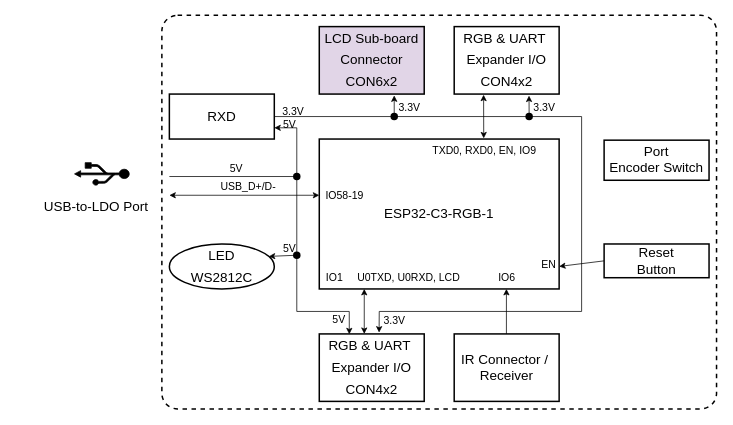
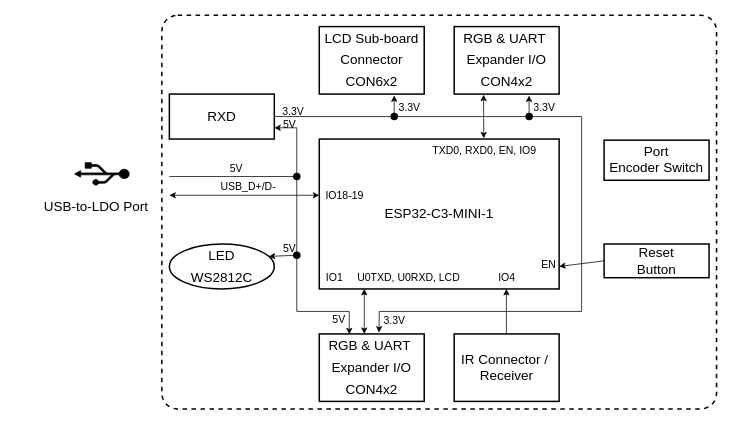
  <mxCell id="0" />
  <mxCell id="1" parent="0" />
  <mxCell id="2" value="" style="rounded=1;whiteSpace=wrap;html=1;shadow=0;labelBackgroundColor=#FFFFFF;labelBorderColor=default;sketch=0;fontSize=23;fontColor=#000000;strokeColor=#000000;strokeWidth=2;fillColor=none;dashed=1;arcSize=4;" parent="1" vertex="1"><mxGeometry x="215" y="20" width="740" height="525" as="geometry" /></mxCell>
- <mxCell id="3" value="&lt;font style=&quot;font-size: 18px&quot;&gt;ESP32-C3-RGB-1&lt;/font&gt;" style="rounded=0;whiteSpace=wrap;html=1;fontColor=#000000;fillColor=#FFFFFF;strokeColor=#000000;strokeWidth=2;" parent="1" vertex="1"><mxGeometry x="425" y="185" width="320" height="200" as="geometry" /></mxCell>
+ <mxCell id="3" value="&lt;font style=&quot;font-size: 18px&quot;&gt;ESP32-C3-MINI-1&lt;/font&gt;" style="rounded=0;whiteSpace=wrap;html=1;fontColor=#000000;fillColor=#FFFFFF;strokeColor=#000000;strokeWidth=2;" parent="1" vertex="1"><mxGeometry x="425" y="185" width="320" height="200" as="geometry" /></mxCell>
  <mxCell id="4" value="" style="shape=mxgraph.signs.tech.usb;html=1;pointerEvents=1;verticalLabelPosition=middle;verticalAlign=middle;align=right;labelBackgroundColor=none;fontSize=18;rotation=-90;labelPosition=left;fontColor=#000000;strokeColor=#000000;fillColor=#000000;" parent="1" vertex="1"><mxGeometry x="120" y="195" width="30" height="73" as="geometry" /></mxCell>
  <mxCell id="5" value="&lt;font style=&quot;font-size: 18px&quot;&gt;USB-to-LDO Port&lt;/font&gt;" style="text;html=1;strokeColor=none;fillColor=none;align=center;verticalAlign=middle;whiteSpace=wrap;rounded=0;shadow=0;dashed=1;labelBackgroundColor=none;labelBorderColor=none;sketch=0;fontSize=23;fontColor=#000000;" parent="1" vertex="1"><mxGeometry x="20" y="258" width="215" height="30" as="geometry" /></mxCell>
  <mxCell id="6" value="&lt;font style=&quot;font-size: 18px ; line-height: 1.6&quot;&gt;LED&lt;br&gt;WS2812C&lt;br&gt;&lt;/font&gt;" style="ellipse;whiteSpace=wrap;html=1;fontColor=#000000;fillColor=#FFFFFF;strokeColor=#000000;strokeWidth=2;" parent="1" vertex="1"><mxGeometry x="225" y="325" width="140" height="60" as="geometry" /></mxCell>
  <mxCell id="7" value="&lt;font style=&quot;font-size: 18px&quot;&gt;Reset&lt;br&gt;Button&lt;br&gt;&lt;/font&gt;" style="rounded=0;whiteSpace=wrap;html=1;fontColor=#000000;fillColor=#FFFFFF;strokeColor=#000000;strokeWidth=2;" parent="1" vertex="1"><mxGeometry x="805" y="325" width="140" height="45" as="geometry" /></mxCell>
- <mxCell id="8" value="&lt;font style=&quot;font-size: 18px ; line-height: 1.6&quot;&gt;LCD Sub-board Connector&lt;br&gt;CON6x2&lt;br&gt;&lt;/font&gt;" style="rounded=0;whiteSpace=wrap;html=1;fontColor=#000000;fillColor=#e1d5e7;strokeColor=#000000;strokeWidth=2;" parent="1" vertex="1"><mxGeometry x="425" y="35" width="140" height="90" as="geometry" /></mxCell>
+ <mxCell id="8" value="&lt;font style=&quot;font-size: 18px ; line-height: 1.6&quot;&gt;LCD Sub-board Connector&lt;br&gt;CON6x2&lt;br&gt;&lt;/font&gt;" style="rounded=0;whiteSpace=wrap;html=1;fontColor=#000000;fillColor=#FFFFFF;strokeColor=#000000;strokeWidth=2;" parent="1" vertex="1"><mxGeometry x="425" y="35" width="140" height="90" as="geometry" /></mxCell>
  <mxCell id="9" value="&lt;font style=&quot;font-size: 18px ; line-height: 1.6&quot;&gt;RXD&lt;br&gt;&lt;/font&gt;" style="rounded=0;whiteSpace=wrap;html=1;fontColor=#000000;fillColor=#FFFFFF;strokeColor=#000000;strokeWidth=2;" parent="1" vertex="1"><mxGeometry x="225" y="125" width="140" height="60" as="geometry" /></mxCell>
  <mxCell id="10" value="&lt;font style=&quot;font-size: 18px ; line-height: 1.6&quot;&gt;RGB &amp;amp; UART&amp;nbsp;&lt;br&gt;Expander I/O&lt;br&gt;CON4x2&lt;br&gt;&lt;/font&gt;" style="rounded=0;whiteSpace=wrap;html=1;fontColor=#000000;fillColor=#FFFFFF;strokeColor=#000000;strokeWidth=2;" parent="1" vertex="1"><mxGeometry x="605" y="35" width="140" height="90" as="geometry" /></mxCell>
  <mxCell id="11" value="" style="endArrow=classic;html=1;fontSize=18;fontColor=#000000;strokeColor=#000000;entryX=0;entryY=0.125;entryDx=0;entryDy=0;entryPerimeter=0;startArrow=classic;startFill=1;" parent="1" edge="1"><mxGeometry width="50" height="50" relative="1" as="geometry"><mxPoint x="225" y="260" as="sourcePoint" /><mxPoint x="425" y="260" as="targetPoint" /></mxGeometry></mxCell>
  <mxCell id="12" value="&lt;span style=&quot;color: rgb(0 , 0 , 0) ; font-size: 14px&quot;&gt;USB_D+/D-&lt;/span&gt;" style="edgeLabel;html=1;align=center;verticalAlign=middle;resizable=0;points=[];labelBackgroundColor=none;" parent="11" vertex="1" connectable="0"><mxGeometry x="0.09" y="1" relative="1" as="geometry"><mxPoint x="-5" y="-11" as="offset" /></mxGeometry></mxCell>
  <mxCell id="13" value="" style="endArrow=none;html=1;fontSize=18;fontColor=#000000;strokeColor=#000000;startArrow=none;startFill=0;endFill=0;" parent="1" edge="1"><mxGeometry width="50" height="50" relative="1" as="geometry"><mxPoint x="225" y="235" as="sourcePoint" /><mxPoint x="395" y="235" as="targetPoint" /></mxGeometry></mxCell>
  <mxCell id="14" value="&lt;span style=&quot;color: rgb(0 , 0 , 0) ; font-size: 14px&quot;&gt;5V&lt;/span&gt;" style="edgeLabel;html=1;align=center;verticalAlign=middle;resizable=0;points=[];labelBackgroundColor=none;" parent="13" vertex="1" connectable="0"><mxGeometry x="0.09" y="1" relative="1" as="geometry"><mxPoint x="-5" y="-11" as="offset" /></mxGeometry></mxCell>
  <mxCell id="15" value="" style="endArrow=none;html=1;strokeColor=#000000;exitX=1;exitY=0.5;exitDx=0;exitDy=0;" parent="1" source="9" edge="1"><mxGeometry width="50" height="50" relative="1" as="geometry"><mxPoint x="375" y="155" as="sourcePoint" /><mxPoint x="705" y="155" as="targetPoint" /></mxGeometry></mxCell>
  <mxCell id="16" value="" style="endArrow=classic;html=1;strokeColor=#000000;entryX=0.713;entryY=1.022;entryDx=0;entryDy=0;entryPerimeter=0;" parent="1" target="10" edge="1"><mxGeometry width="50" height="50" relative="1" as="geometry"><mxPoint x="705" y="155" as="sourcePoint" /><mxPoint x="660" y="145" as="targetPoint" /></mxGeometry></mxCell>
  <mxCell id="17" value="" style="endArrow=classic;html=1;strokeColor=#000000;entryX=0.714;entryY=1.02;entryDx=0;entryDy=0;entryPerimeter=0;" parent="1" target="8" edge="1"><mxGeometry width="50" height="50" relative="1" as="geometry"><mxPoint x="525" y="155" as="sourcePoint" /><mxPoint x="525" y="130" as="targetPoint" /></mxGeometry></mxCell>
  <mxCell id="18" value="" style="endArrow=classic;html=1;strokeColor=#000000;entryX=1;entryY=0.75;entryDx=0;entryDy=0;rounded=0;" parent="1" target="9" edge="1"><mxGeometry width="50" height="50" relative="1" as="geometry"><mxPoint x="395" y="235" as="sourcePoint" /><mxPoint x="395" y="185" as="targetPoint" /><Array as="points"><mxPoint x="395" y="170" /></Array></mxGeometry></mxCell>
  <mxCell id="19" value="" style="endArrow=classic;html=1;rounded=0;strokeColor=#000000;entryX=1;entryY=0.25;entryDx=0;entryDy=0;" parent="1" target="6" edge="1"><mxGeometry width="50" height="50" relative="1" as="geometry"><mxPoint x="395" y="235" as="sourcePoint" /><mxPoint x="395" y="255" as="targetPoint" /><Array as="points"><mxPoint x="395" y="340" /></Array></mxGeometry></mxCell>
  <mxCell id="20" value="" style="endArrow=classic;html=1;fontSize=18;fontColor=#000000;strokeColor=#000000;entryX=0;entryY=0.125;entryDx=0;entryDy=0;entryPerimeter=0;startArrow=classic;startFill=1;exitX=0.188;exitY=-0.009;exitDx=0;exitDy=0;exitPerimeter=0;" parent="1" edge="1"><mxGeometry width="50" height="50" relative="1" as="geometry"><mxPoint x="644.39" y="184.1" as="sourcePoint" /><mxPoint x="644.23" y="125.9" as="targetPoint" /></mxGeometry></mxCell>
  <mxCell id="21" value="&lt;span style=&quot;color: rgb(0 , 0 , 0) ; font-size: 14px&quot;&gt;TXD0, RXD0, EN, IO9&lt;br&gt;&lt;/span&gt;" style="edgeLabel;html=1;align=center;verticalAlign=middle;resizable=0;points=[];labelBackgroundColor=none;" parent="20" vertex="1" connectable="0"><mxGeometry x="0.09" y="1" relative="1" as="geometry"><mxPoint x="1" y="48" as="offset" /></mxGeometry></mxCell>
  <mxCell id="22" value="" style="endArrow=classic;html=1;rounded=0;fontSize=14;fontColor=#000000;strokeColor=#000000;exitX=0;exitY=0.5;exitDx=0;exitDy=0;entryX=1.003;entryY=0.151;entryDx=0;entryDy=0;entryPerimeter=0;" parent="1" source="7" edge="1"><mxGeometry width="50" height="50" relative="1" as="geometry"><mxPoint x="804.04" y="354.79" as="sourcePoint" /><mxPoint x="745" y="354.99" as="targetPoint" /></mxGeometry></mxCell>
  <mxCell id="23" value="EN" style="edgeLabel;html=1;align=center;verticalAlign=middle;resizable=0;points=[];fontSize=14;fontColor=#000000;labelBackgroundColor=none;" parent="22" vertex="1" connectable="0"><mxGeometry x="0.443" y="-2" relative="1" as="geometry"><mxPoint x="-31" y="2" as="offset" /></mxGeometry></mxCell>
  <mxCell id="24" value="" style="endArrow=classic;html=1;rounded=0;fontSize=14;fontColor=#000000;strokeColor=#000000;entryX=0.286;entryY=0.005;entryDx=0;entryDy=0;entryPerimeter=0;" parent="1" edge="1"><mxGeometry width="50" height="50" relative="1" as="geometry"><mxPoint x="395" y="340" as="sourcePoint" /><mxPoint x="465.04" y="445.45" as="targetPoint" /><Array as="points"><mxPoint x="395" y="415" /><mxPoint x="465" y="415" /></Array></mxGeometry></mxCell>
  <mxCell id="25" value="" style="endArrow=classic;startArrow=classic;html=1;rounded=0;fontSize=14;fontColor=#000000;strokeColor=#000000;" parent="1" edge="1"><mxGeometry width="50" height="50" relative="1" as="geometry"><mxPoint x="485" y="445" as="sourcePoint" /><mxPoint x="485" y="385" as="targetPoint" /></mxGeometry></mxCell>
  <mxCell id="26" value="" style="endArrow=classic;html=1;rounded=0;fontSize=14;fontColor=#000000;strokeColor=#000000;entryX=0.57;entryY=-0.02;entryDx=0;entryDy=0;entryPerimeter=0;" parent="1" edge="1"><mxGeometry width="50" height="50" relative="1" as="geometry"><mxPoint x="705" y="155" as="sourcePoint" /><mxPoint x="504.8" y="443.2" as="targetPoint" /><Array as="points"><mxPoint x="775" y="155" /><mxPoint x="775" y="415" /><mxPoint x="505" y="415" /></Array></mxGeometry></mxCell>
  <mxCell id="27" value="" style="endArrow=classic;startArrow=none;html=1;rounded=0;fontSize=14;fontColor=#000000;strokeColor=#000000;startFill=0;" parent="1" edge="1"><mxGeometry width="50" height="50" relative="1" as="geometry"><mxPoint x="674.66" y="445" as="sourcePoint" /><mxPoint x="674.66" y="385" as="targetPoint" /></mxGeometry></mxCell>
  <mxCell id="28" value="&lt;span style=&quot;color: rgb(0 , 0 , 0) ; font-size: 14px&quot;&gt;5V&lt;/span&gt;" style="edgeLabel;html=1;align=center;verticalAlign=middle;resizable=0;points=[];labelBackgroundColor=none;" parent="1" vertex="1" connectable="0"><mxGeometry x="450" y="420" as="geometry"><mxPoint y="5" as="offset" /></mxGeometry></mxCell>
  <mxCell id="29" value="&lt;span style=&quot;color: rgb(0 , 0 , 0) ; font-size: 14px&quot;&gt;3.3V&lt;/span&gt;" style="edgeLabel;html=1;align=center;verticalAlign=middle;resizable=0;points=[];labelBackgroundColor=none;" parent="1" vertex="1" connectable="0"><mxGeometry x="550" y="140" as="geometry"><mxPoint x="-6" y="2" as="offset" /></mxGeometry></mxCell>
  <mxCell id="30" value="&lt;span style=&quot;color: rgb(0 , 0 , 0) ; font-size: 14px&quot;&gt;3.3V&lt;/span&gt;" style="edgeLabel;html=1;align=center;verticalAlign=middle;resizable=0;points=[];labelBackgroundColor=none;" parent="1" vertex="1" connectable="0"><mxGeometry x="730" y="140" as="geometry"><mxPoint x="-6" y="2" as="offset" /></mxGeometry></mxCell>
  <mxCell id="31" value="&lt;span style=&quot;color: rgb(0 , 0 , 0) ; font-size: 14px&quot;&gt;3.3V&lt;/span&gt;" style="edgeLabel;html=1;align=center;verticalAlign=middle;resizable=0;points=[];labelBackgroundColor=none;" parent="1" vertex="1" connectable="0"><mxGeometry x="535" y="430" as="geometry"><mxPoint x="-11" y="-4" as="offset" /></mxGeometry></mxCell>
  <mxCell id="32" value="" style="shape=ellipse;fillColor=#000000;strokeColor=none;html=1;sketch=0;shadow=0;labelBackgroundColor=#FFFFFF;labelBorderColor=default;fontSize=20;fontColor=#000000;" parent="1" vertex="1"><mxGeometry x="520" y="150" width="10" height="10" as="geometry" /></mxCell>
  <mxCell id="33" value="" style="shape=ellipse;fillColor=#000000;strokeColor=none;html=1;sketch=0;shadow=0;labelBackgroundColor=#FFFFFF;labelBorderColor=default;fontSize=20;fontColor=#000000;" parent="1" vertex="1"><mxGeometry x="700" y="150" width="10" height="10" as="geometry" /></mxCell>
  <mxCell id="34" value="" style="shape=ellipse;fillColor=#000000;strokeColor=none;html=1;sketch=0;shadow=0;labelBackgroundColor=#FFFFFF;labelBorderColor=default;fontSize=20;fontColor=#000000;" parent="1" vertex="1"><mxGeometry x="390" y="230" width="10" height="10" as="geometry" /></mxCell>
  <mxCell id="35" value="" style="shape=ellipse;fillColor=#000000;strokeColor=none;html=1;sketch=0;shadow=0;labelBackgroundColor=#FFFFFF;labelBorderColor=default;fontSize=20;fontColor=#000000;" parent="1" vertex="1"><mxGeometry x="390" y="335" width="10" height="10" as="geometry" /></mxCell>
  <mxCell id="36" value="&lt;span style=&quot;color: rgb(0 , 0 , 0) ; font-size: 14px&quot;&gt;5V&lt;/span&gt;" style="edgeLabel;html=1;align=center;verticalAlign=middle;resizable=0;points=[];labelBackgroundColor=none;" parent="1" vertex="1" connectable="0"><mxGeometry x="385" y="330" as="geometry"><mxPoint x="-1" as="offset" /></mxGeometry></mxCell>
  <mxCell id="37" value="&lt;span style=&quot;color: rgb(0 , 0 , 0) ; font-size: 14px&quot;&gt;5V&lt;/span&gt;" style="edgeLabel;html=1;align=center;verticalAlign=middle;resizable=0;points=[];labelBackgroundColor=none;" parent="1" vertex="1" connectable="0"><mxGeometry x="384.998" y="160" as="geometry"><mxPoint y="5" as="offset" /></mxGeometry></mxCell>
  <mxCell id="38" value="&lt;span style=&quot;color: rgb(0 , 0 , 0) ; font-size: 14px&quot;&gt;3.3V&lt;/span&gt;" style="edgeLabel;html=1;align=center;verticalAlign=middle;resizable=0;points=[];labelBackgroundColor=none;" vertex="1" connectable="0" parent="1"><mxGeometry x="395" y="145" as="geometry"><mxPoint x="-6" y="2" as="offset" /></mxGeometry></mxCell>
  <mxCell id="39" value="&lt;font style=&quot;font-size: 18px ; line-height: 1.6&quot;&gt;RGB &amp;amp; UART&amp;nbsp;&lt;br&gt;Expander I/O&lt;br&gt;CON4x2&lt;br&gt;&lt;/font&gt;" style="rounded=0;whiteSpace=wrap;html=1;fontColor=#000000;fillColor=#FFFFFF;strokeColor=#000000;strokeWidth=2;" vertex="1" parent="1"><mxGeometry x="425" y="445" width="140" height="90" as="geometry" /></mxCell>
  <mxCell id="40" value="&lt;span style=&quot;color: rgb(0 , 0 , 0) ; font-size: 14px&quot;&gt;&lt;br&gt;&lt;/span&gt;" style="edgeLabel;html=1;align=center;verticalAlign=middle;resizable=0;points=[];labelBackgroundColor=none;" vertex="1" connectable="0" parent="1"><mxGeometry x="540.002" y="340.003" as="geometry" /></mxCell>
  <mxCell id="41" value="&lt;span style=&quot;color: rgb(0, 0, 0); font-size: 14px;&quot;&gt;U0TXD, U0RXD, LCD&lt;/span&gt;" style="text;html=1;strokeColor=none;fillColor=none;align=center;verticalAlign=middle;whiteSpace=wrap;rounded=0;" vertex="1" parent="1"><mxGeometry x="469" y="360" width="151" height="20" as="geometry" /></mxCell>
  <mxCell id="42" value="&lt;span style=&quot;color: rgb(0, 0, 0); font-size: 14px;&quot;&gt;IO1&lt;/span&gt;" style="text;html=1;strokeColor=none;fillColor=none;align=center;verticalAlign=middle;whiteSpace=wrap;rounded=0;" vertex="1" parent="1"><mxGeometry x="428" y="360" width="35" height="20" as="geometry" /></mxCell>
- <mxCell id="43" value="&lt;span style=&quot;color: rgb(0, 0, 0); font-size: 14px;&quot;&gt;IO58-19&lt;/span&gt;" style="text;html=1;strokeColor=none;fillColor=none;align=center;verticalAlign=middle;whiteSpace=wrap;rounded=0;" vertex="1" parent="1"><mxGeometry x="430" y="250" width="57.5" height="20" as="geometry" /></mxCell>
+ <mxCell id="43" value="&lt;span style=&quot;color: rgb(0, 0, 0); font-size: 14px;&quot;&gt;IO18-19&lt;/span&gt;" style="text;html=1;strokeColor=none;fillColor=none;align=center;verticalAlign=middle;whiteSpace=wrap;rounded=0;" vertex="1" parent="1"><mxGeometry x="430" y="250" width="57.5" height="20" as="geometry" /></mxCell>
  <mxCell id="44" value="&lt;font&gt;&lt;span style=&quot;font-size: 18px&quot;&gt;Port &lt;br&gt;Encoder Switch&lt;/span&gt;&lt;br&gt;&lt;/font&gt;" style="rounded=0;whiteSpace=wrap;html=1;fillColor=#FFFFFF;strokeColor=#000000;fontColor=#000000;strokeWidth=2;" vertex="1" parent="1"><mxGeometry x="805" y="186.5" width="140" height="53.5" as="geometry" /></mxCell>
  <mxCell id="45" value="&lt;div style=&quot;&quot;&gt;&lt;span style=&quot;font-size: 18px; background-color: initial;&quot;&gt;IR Connector /&amp;nbsp;&lt;/span&gt;&lt;/div&gt;&lt;div style=&quot;&quot;&gt;&lt;span style=&quot;font-size: 18px;&quot;&gt;Receiver&lt;/span&gt;&lt;/div&gt;" style="rounded=0;whiteSpace=wrap;html=1;fontColor=#000000;fillColor=#FFFFFF;strokeColor=#000000;strokeWidth=2;align=center;" vertex="1" parent="1"><mxGeometry x="605" y="445" width="140" height="90" as="geometry" /></mxCell>
- <mxCell id="46" value="&lt;font color=&quot;#000000&quot;&gt;&lt;span style=&quot;font-size: 14px;&quot;&gt;IO6&lt;/span&gt;&lt;/font&gt;" style="text;html=1;strokeColor=none;fillColor=none;align=center;verticalAlign=middle;whiteSpace=wrap;rounded=0;" vertex="1" parent="1"><mxGeometry x="644.75" y="360" width="60.5" height="20" as="geometry" /></mxCell>
+ <mxCell id="46" value="&lt;font color=&quot;#000000&quot;&gt;&lt;span style=&quot;font-size: 14px;&quot;&gt;IO4&lt;/span&gt;&lt;/font&gt;" style="text;html=1;strokeColor=none;fillColor=none;align=center;verticalAlign=middle;whiteSpace=wrap;rounded=0;" vertex="1" parent="1"><mxGeometry x="644.75" y="360" width="60.5" height="20" as="geometry" /></mxCell>
